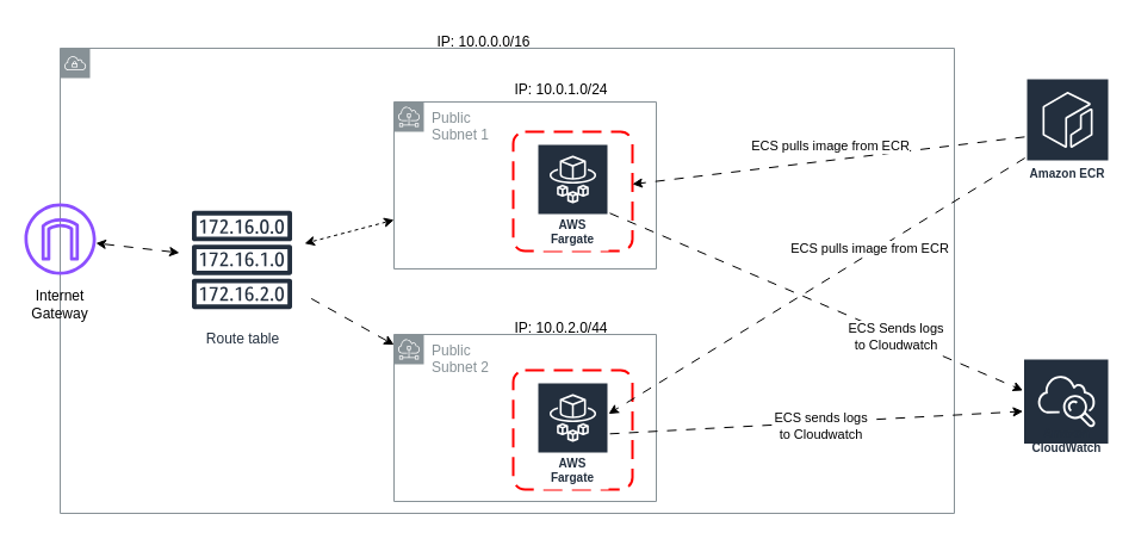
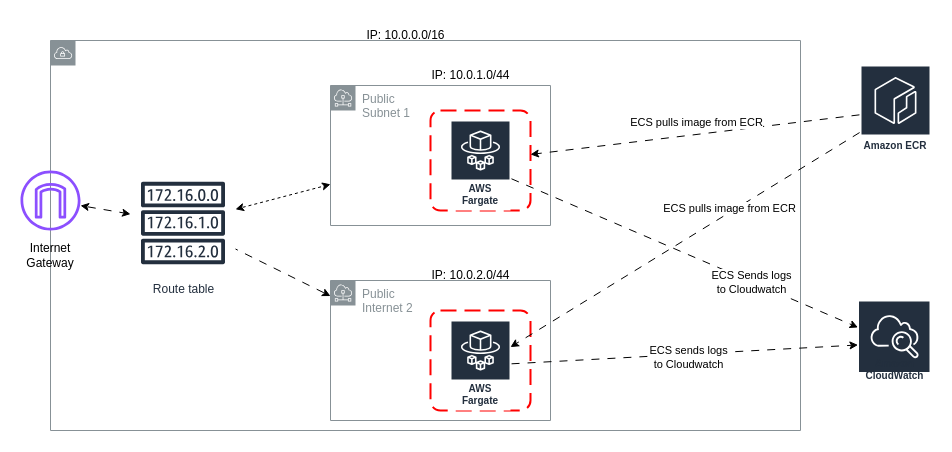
  <mxCell id="0" />
  <mxCell id="1" parent="0" />
  <mxCell id="2" value="" style="sketch=0;outlineConnect=0;gradientColor=none;html=1;whiteSpace=wrap;fontSize=12;fontStyle=0;shape=mxgraph.aws4.group;grIcon=mxgraph.aws4.group_vpc;strokeColor=#879196;fillColor=none;verticalAlign=top;align=left;spacingLeft=30;fontColor=#879196;dashed=0;" parent="1" vertex="1"><mxGeometry x="50" y="40" width="750" height="390" as="geometry" /></mxCell>
- <mxCell id="3" value="&lt;div&gt;Public&amp;nbsp;&lt;/div&gt;&lt;div&gt;Subnet 2&lt;/div&gt;&lt;div&gt;&lt;br&gt;&lt;/div&gt;" style="sketch=0;outlineConnect=0;gradientColor=none;html=1;whiteSpace=wrap;fontSize=12;fontStyle=0;shape=mxgraph.aws4.group;grIcon=mxgraph.aws4.group_subnet;strokeColor=#879196;fillColor=none;verticalAlign=top;align=left;spacingLeft=30;fontColor=#879196;dashed=0;" parent="1" vertex="1"><mxGeometry x="330" y="280" width="220" height="140" as="geometry" /></mxCell>
+ <mxCell id="3" value="&lt;div&gt;Public&amp;nbsp;&lt;/div&gt;&lt;div&gt;Internet 2&lt;/div&gt;&lt;div&gt;&lt;br&gt;&lt;/div&gt;" style="sketch=0;outlineConnect=0;gradientColor=none;html=1;whiteSpace=wrap;fontSize=12;fontStyle=0;shape=mxgraph.aws4.group;grIcon=mxgraph.aws4.group_subnet;strokeColor=#879196;fillColor=none;verticalAlign=top;align=left;spacingLeft=30;fontColor=#879196;dashed=0;" parent="1" vertex="1"><mxGeometry x="330" y="280" width="220" height="140" as="geometry" /></mxCell>
  <mxCell id="4" value="&lt;div&gt;Public&lt;/div&gt;&lt;div&gt;Subnet 1&lt;br&gt;&lt;/div&gt;" style="sketch=0;outlineConnect=0;gradientColor=none;html=1;whiteSpace=wrap;fontSize=12;fontStyle=0;shape=mxgraph.aws4.group;grIcon=mxgraph.aws4.group_subnet;strokeColor=#879196;fillColor=none;verticalAlign=top;align=left;spacingLeft=30;fontColor=#879196;dashed=0;" parent="1" vertex="1"><mxGeometry x="330" y="85" width="220" height="140" as="geometry" /></mxCell>
  <mxCell id="5" value="" style="rounded=1;arcSize=10;dashed=1;strokeColor=#ff0000;fillColor=none;gradientColor=none;dashPattern=8 4;strokeWidth=2;" parent="1" vertex="1"><mxGeometry x="430" y="110" width="100" height="100" as="geometry" /></mxCell>
  <mxCell id="6" value="" style="sketch=0;outlineConnect=0;fontColor=#232F3E;gradientColor=none;fillColor=#8C4FFF;strokeColor=none;dashed=0;verticalLabelPosition=bottom;verticalAlign=top;align=center;html=1;fontSize=12;fontStyle=0;aspect=fixed;pointerEvents=1;shape=mxgraph.aws4.internet_gateway;" parent="1" vertex="1"><mxGeometry x="20" y="170" width="60" height="60" as="geometry" /></mxCell>
  <mxCell id="7" value="&lt;div&gt;Internet Gateway&lt;/div&gt;" style="text;strokeColor=none;align=center;fillColor=none;html=1;verticalAlign=middle;whiteSpace=wrap;rounded=0;" parent="1" vertex="1"><mxGeometry x="20" y="240" width="60" height="30" as="geometry" /></mxCell>
  <mxCell id="8" value="AWS Fargate" style="sketch=0;outlineConnect=0;fontColor=#232F3E;gradientColor=none;strokeColor=#ffffff;fillColor=#232F3E;dashed=0;verticalLabelPosition=middle;verticalAlign=bottom;align=center;html=1;whiteSpace=wrap;fontSize=10;fontStyle=1;spacing=3;shape=mxgraph.aws4.productIcon;prIcon=mxgraph.aws4.fargate;" parent="1" vertex="1"><mxGeometry x="450" y="120" width="60" height="90" as="geometry" /></mxCell>
  <mxCell id="9" value="&lt;div&gt;IP: 10.0.0.0/16&lt;/div&gt;" style="text;html=1;align=center;verticalAlign=middle;resizable=0;points=[];autosize=1;strokeColor=none;fillColor=none;" parent="1" vertex="1"><mxGeometry x="355" y="20" width="100" height="30" as="geometry" /></mxCell>
  <mxCell id="10" value="&lt;div&gt;IP: 10.0.2.0/44&lt;/div&gt;" style="text;html=1;align=center;verticalAlign=middle;resizable=0;points=[];autosize=1;strokeColor=none;fillColor=none;" parent="1" vertex="1"><mxGeometry x="420" y="260" width="100" height="30" as="geometry" /></mxCell>
- <mxCell id="11" value="&lt;div&gt;IP: 10.0.1.0/24&lt;/div&gt;" style="text;html=1;align=center;verticalAlign=middle;resizable=0;points=[];autosize=1;strokeColor=none;fillColor=none;" parent="1" vertex="1"><mxGeometry x="420" y="60" width="100" height="30" as="geometry" /></mxCell>
- <mxCell id="12" value="Route table" style="sketch=0;outlineConnect=0;fontColor=#232F3E;gradientColor=none;strokeColor=#232F3E;fillColor=#ffffff;dashed=0;verticalLabelPosition=bottom;verticalAlign=top;align=center;html=1;fontSize=12;fontStyle=0;aspect=fixed;shape=mxgraph.aws4.resourceIcon;resIcon=mxgraph.aws4.route_table;" parent="1" vertex="1"><mxGeometry x="150" y="165" width="105" height="105" as="geometry" /></mxCell>
+ <mxCell id="11" value="&lt;div&gt;IP: 10.0.1.0/44&lt;/div&gt;" style="text;html=1;align=center;verticalAlign=middle;resizable=0;points=[];autosize=1;strokeColor=none;fillColor=none;" parent="1" vertex="1"><mxGeometry x="420" y="60" width="100" height="30" as="geometry" /></mxCell>
+ <mxCell id="12" value="Route table" style="sketch=0;outlineConnect=0;fontColor=#232F3E;gradientColor=none;strokeColor=#232F3E;fillColor=#ffffff;dashed=0;verticalLabelPosition=bottom;verticalAlign=top;align=center;html=1;fontSize=12;fontStyle=0;aspect=fixed;shape=mxgraph.aws4.resourceIcon;resIcon=mxgraph.aws4.route_table;" parent="1" vertex="1"><mxGeometry x="130" y="170" width="105" height="105" as="geometry" /></mxCell>
  <mxCell id="13" value="" style="endArrow=classic;startArrow=classic;html=1;rounded=0;flowAnimation=1;dashed=1;" parent="1" source="12" target="4" edge="1"><mxGeometry width="50" height="50" relative="1" as="geometry"><mxPoint x="260" y="150" as="sourcePoint" /><mxPoint x="310" y="100" as="targetPoint" /></mxGeometry></mxCell>
  <mxCell id="14" value="" style="endArrow=none;startArrow=classic;html=1;rounded=0;flowAnimation=1;" parent="1" source="3" target="12" edge="1"><mxGeometry width="50" height="50" relative="1" as="geometry"><mxPoint x="220" y="359" as="sourcePoint" /><mxPoint x="270" y="309" as="targetPoint" /></mxGeometry></mxCell>
  <mxCell id="15" value="" style="endArrow=classic;startArrow=classic;html=1;rounded=0;flowAnimation=1;" parent="1" source="6" target="12" edge="1"><mxGeometry width="50" height="50" relative="1" as="geometry"><mxPoint x="265" y="214" as="sourcePoint" /><mxPoint x="340" y="194" as="targetPoint" /></mxGeometry></mxCell>
  <mxCell id="16" value="" style="rounded=1;arcSize=10;dashed=1;strokeColor=#ff0000;fillColor=none;gradientColor=none;dashPattern=8 4;strokeWidth=2;" parent="1" vertex="1"><mxGeometry x="430" y="310" width="100" height="100" as="geometry" /></mxCell>
  <mxCell id="17" value="AWS Fargate" style="sketch=0;outlineConnect=0;fontColor=#232F3E;gradientColor=none;strokeColor=#ffffff;fillColor=#232F3E;dashed=0;verticalLabelPosition=middle;verticalAlign=bottom;align=center;html=1;whiteSpace=wrap;fontSize=10;fontStyle=1;spacing=3;shape=mxgraph.aws4.productIcon;prIcon=mxgraph.aws4.fargate;" parent="1" vertex="1"><mxGeometry x="450" y="320" width="60" height="90" as="geometry" /></mxCell>
  <mxCell id="18" value="&lt;br&gt;&lt;div&gt;&lt;br&gt;&lt;/div&gt;&lt;div&gt;&lt;br&gt;&lt;/div&gt;&lt;div&gt;&lt;br&gt;&lt;/div&gt;&lt;div&gt;&lt;br&gt;&lt;/div&gt;&lt;div&gt;&lt;br&gt;&lt;/div&gt;&lt;div&gt;Amazon ECR&lt;/div&gt;" style="sketch=0;outlineConnect=0;fontColor=#232F3E;gradientColor=none;strokeColor=#ffffff;fillColor=#232F3E;dashed=0;verticalLabelPosition=middle;verticalAlign=bottom;align=center;html=1;whiteSpace=wrap;fontSize=10;fontStyle=1;spacing=3;shape=mxgraph.aws4.productIcon;prIcon=mxgraph.aws4.ecr;" parent="1" vertex="1"><mxGeometry x="860" y="65" width="70" height="90" as="geometry" /></mxCell>
  <mxCell id="19" value="Amazon CloudWatch" style="sketch=0;outlineConnect=0;fontColor=#232F3E;gradientColor=none;strokeColor=#ffffff;fillColor=#232F3E;dashed=0;verticalLabelPosition=middle;verticalAlign=bottom;align=center;html=1;whiteSpace=wrap;fontSize=10;fontStyle=1;spacing=3;shape=mxgraph.aws4.productIcon;prIcon=mxgraph.aws4.cloudwatch;" parent="1" vertex="1"><mxGeometry x="857.5" y="300" width="72.5" height="85" as="geometry" /></mxCell>
  <mxCell id="20" value="ECS pulls image from ECR" style="endArrow=classic;html=1;rounded=0;flowAnimation=1;" parent="1" source="18" target="5" edge="1"><mxGeometry x="-0.012" y="-12" width="50" height="50" relative="1" as="geometry"><mxPoint x="410" y="250" as="sourcePoint" /><mxPoint x="460" y="200" as="targetPoint" /><mxPoint as="offset" /></mxGeometry></mxCell>
  <mxCell id="21" value="" style="endArrow=classic;html=1;rounded=0;noJump=0;flowAnimation=1;ignoreEdge=0;orthogonal=0;enumerate=0;comic=0;orthogonalLoop=0;" parent="1" source="18" target="17" edge="1"><mxGeometry width="50" height="50" relative="1" as="geometry"><mxPoint x="690" y="149" as="sourcePoint" /><mxPoint x="540" y="165" as="targetPoint" /></mxGeometry></mxCell>
  <mxCell id="22" value="ECS pulls image from ECR" style="edgeLabel;html=1;align=center;verticalAlign=middle;resizable=0;points=[];" parent="21" vertex="1" connectable="0"><mxGeometry x="-0.052" y="2" relative="1" as="geometry"><mxPoint x="34" y="-28" as="offset" /></mxGeometry></mxCell>
  <mxCell id="23" value="" style="endArrow=classic;html=1;rounded=0;flowAnimation=1;" parent="1" source="17" target="19" edge="1"><mxGeometry width="50" height="50" relative="1" as="geometry"><mxPoint x="410" y="250" as="sourcePoint" /><mxPoint x="460" y="200" as="targetPoint" /></mxGeometry></mxCell>
  <mxCell id="24" value="&lt;div&gt;ECS sends logs&lt;/div&gt;&lt;div&gt;to Cloudwatch&lt;/div&gt;" style="edgeLabel;html=1;align=center;verticalAlign=middle;resizable=0;points=[];" parent="23" vertex="1" connectable="0"><mxGeometry x="-0.061" y="-3" relative="1" as="geometry"><mxPoint x="15" y="-1" as="offset" /></mxGeometry></mxCell>
  <mxCell id="25" value="" style="endArrow=classic;html=1;rounded=0;flowAnimation=1;" parent="1" source="8" target="19" edge="1"><mxGeometry width="50" height="50" relative="1" as="geometry"><mxPoint x="520" y="374" as="sourcePoint" /><mxPoint x="680" y="371" as="targetPoint" /></mxGeometry></mxCell>
  <mxCell id="26" value="&lt;div&gt;ECS Sends logs&lt;/div&gt;&lt;div&gt;to Cloudwatch&lt;br&gt;&lt;/div&gt;" style="edgeLabel;html=1;align=center;verticalAlign=middle;resizable=0;points=[];" parent="25" vertex="1" connectable="0"><mxGeometry x="0.381" y="-1" relative="1" as="geometry"><mxPoint x="1" as="offset" /></mxGeometry></mxCell>
